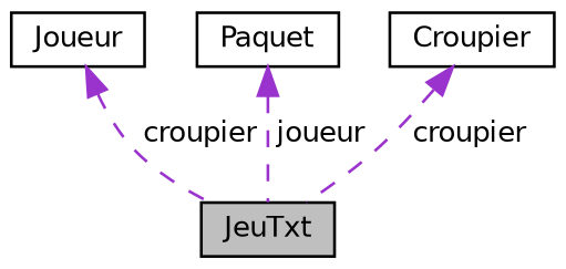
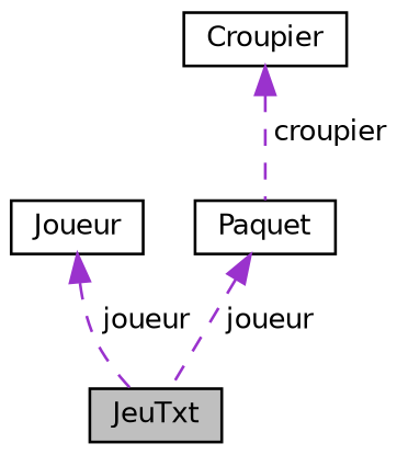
  digraph {
    node [color=black fillcolor=white fontname=Helvetica fontsize=10 shape=record style=filled]
    edge [color=darkorchid3 dir=back fontname=Helvetica fontsize=10 labelfontname=Helvetica labelfontsize=10 style=dashed]
    n1 [fillcolor=grey75 fontcolor=black height=0.2 label=JeuTxt width=0.4]
    n2 [height=0.2 label=Joueur width=0.4]
    n3 [height=0.2 label=Paquet width=0.4]
    n4 [height=0.2 label=Croupier width=0.4]
-   n2 -> n1 [label=" croupier"]
+   n2 -> n1 [label=" joueur"]
    n3 -> n1 [label=" joueur"]
-   n4 -> n1 [label=" croupier"]
+   n4 -> n3 [label=" croupier"]
  }
